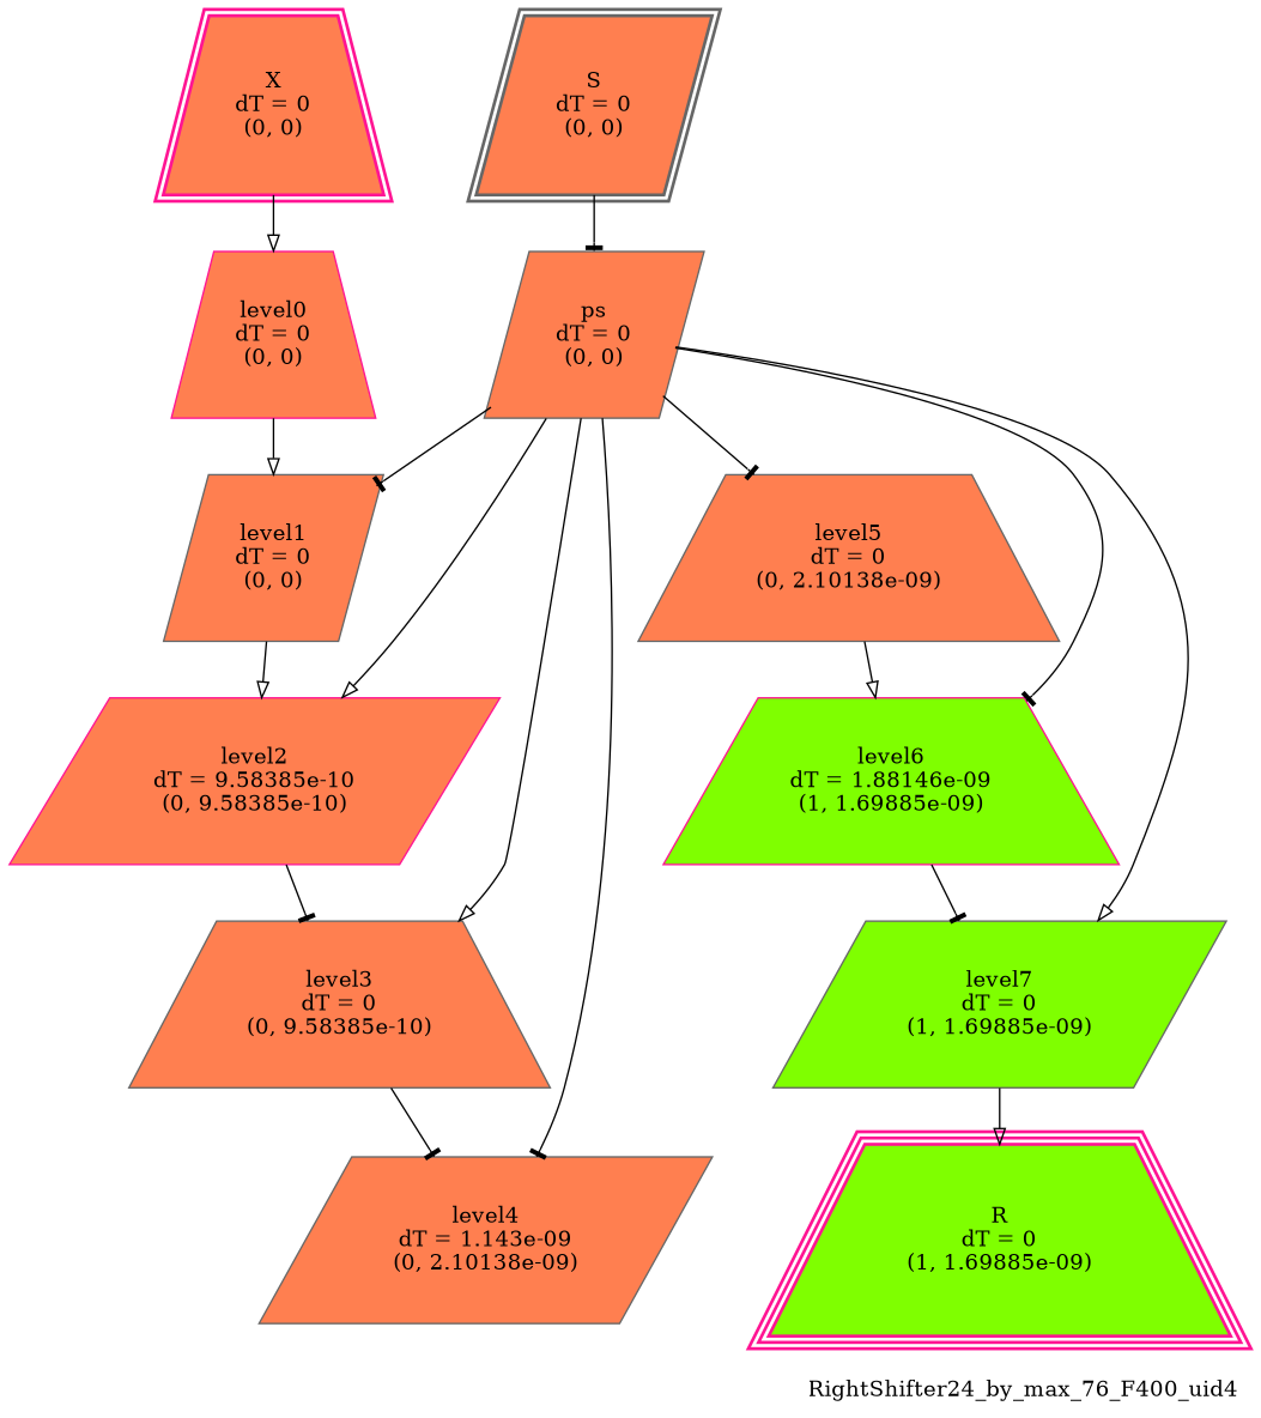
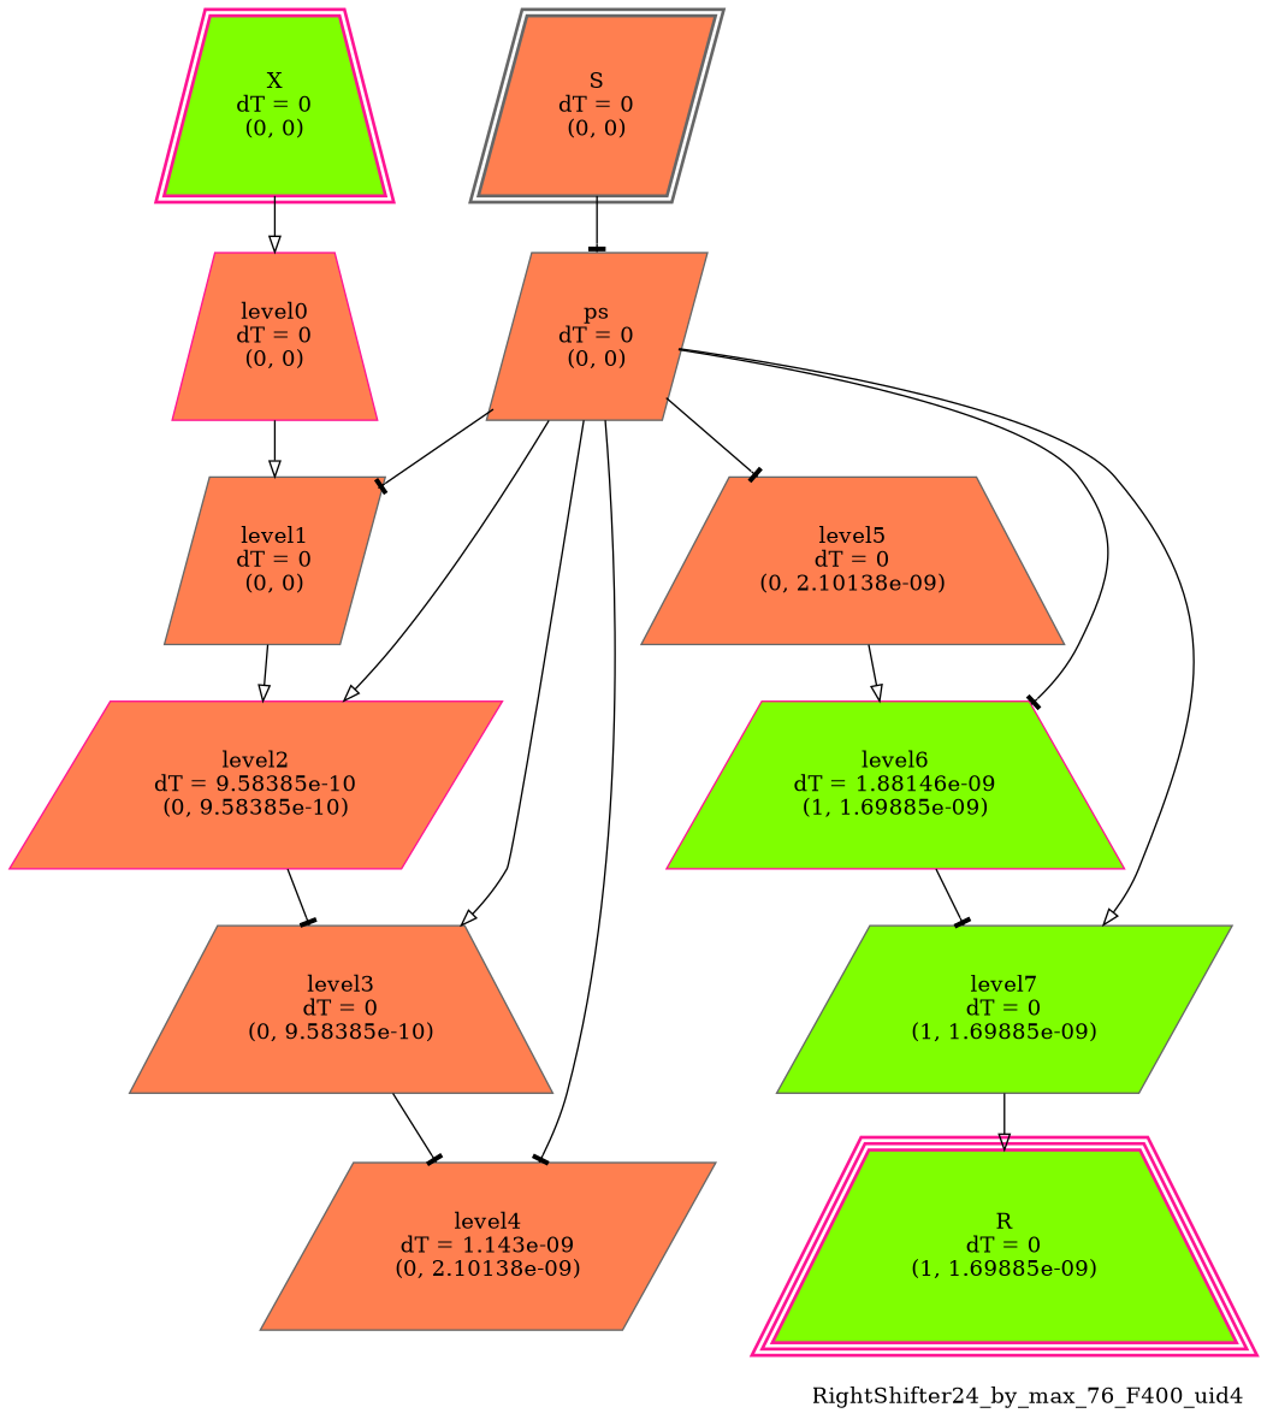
  digraph {
    label=RightShifter24_by_max_76_F400_uid4
    labeljust=right
    labelloc=bottom
    nodesep=0.25
    ranksep=0.5
    node [color=gray40 fillcolor=coral peripheries=1 shape=trapezium style=filled]
    edge [arrowhead=onormal arrowsize=1.0 arrowtail=normal color=black dir=forward]
-   n1 [color=deeppink label="X\ndT = 0\n(0, 0)" peripheries=2 style="bold, filled"]
+   n1 [color=deeppink fillcolor=chartreuse label="X\ndT = 0\n(0, 0)" peripheries=2 style="bold, filled"]
    n2 [label="S\ndT = 0\n(0, 0)" peripheries=2 shape=parallelogram style="bold, filled"]
    n3 [color=deeppink fillcolor=chartreuse label="R\ndT = 0\n(1, 1.69885e-09)" peripheries=3 style="bold, filled"]
    n4 [color=deeppink label="level0\ndT = 0\n(0, 0)"]
    n5 [label="ps\ndT = 0\n(0, 0)" shape=parallelogram]
    n6 [label="level1\ndT = 0\n(0, 0)" shape=parallelogram]
    n7 [color=deeppink label="level2\ndT = 9.58385e-10\n(0, 9.58385e-10)" shape=parallelogram]
    n8 [label="level3\ndT = 0\n(0, 9.58385e-10)"]
    n9 [label="level4\ndT = 1.143e-09\n(0, 2.10138e-09)" shape=parallelogram]
    n10 [label="level5\ndT = 0\n(0, 2.10138e-09)"]
    n11 [color=deeppink fillcolor=chartreuse label="level6\ndT = 1.88146e-09\n(1, 1.69885e-09)"]
    n12 [fillcolor=chartreuse label="level7\ndT = 0\n(1, 1.69885e-09)" shape=parallelogram]
    subgraph sub_1 {
      rank=same
      n1
      n2
    }
    subgraph sub_2 {
      rank=same
      n3
    }
    n1 -> n4
    n2 -> n5 [arrowhead=tee]
    n4 -> n6
    n5 -> n6 [arrowhead=tee]
    n5 -> n7
    n5 -> n8
    n5 -> n9 [arrowhead=tee]
    n5 -> n10 [arrowhead=tee]
    n5 -> n11 [arrowhead=tee]
    n5 -> n12
    n6 -> n7
    n7 -> n8 [arrowhead=tee]
    n8 -> n9 [arrowhead=tee]
    n10 -> n11
    n11 -> n12 [arrowhead=tee]
    n12 -> n3
  }
